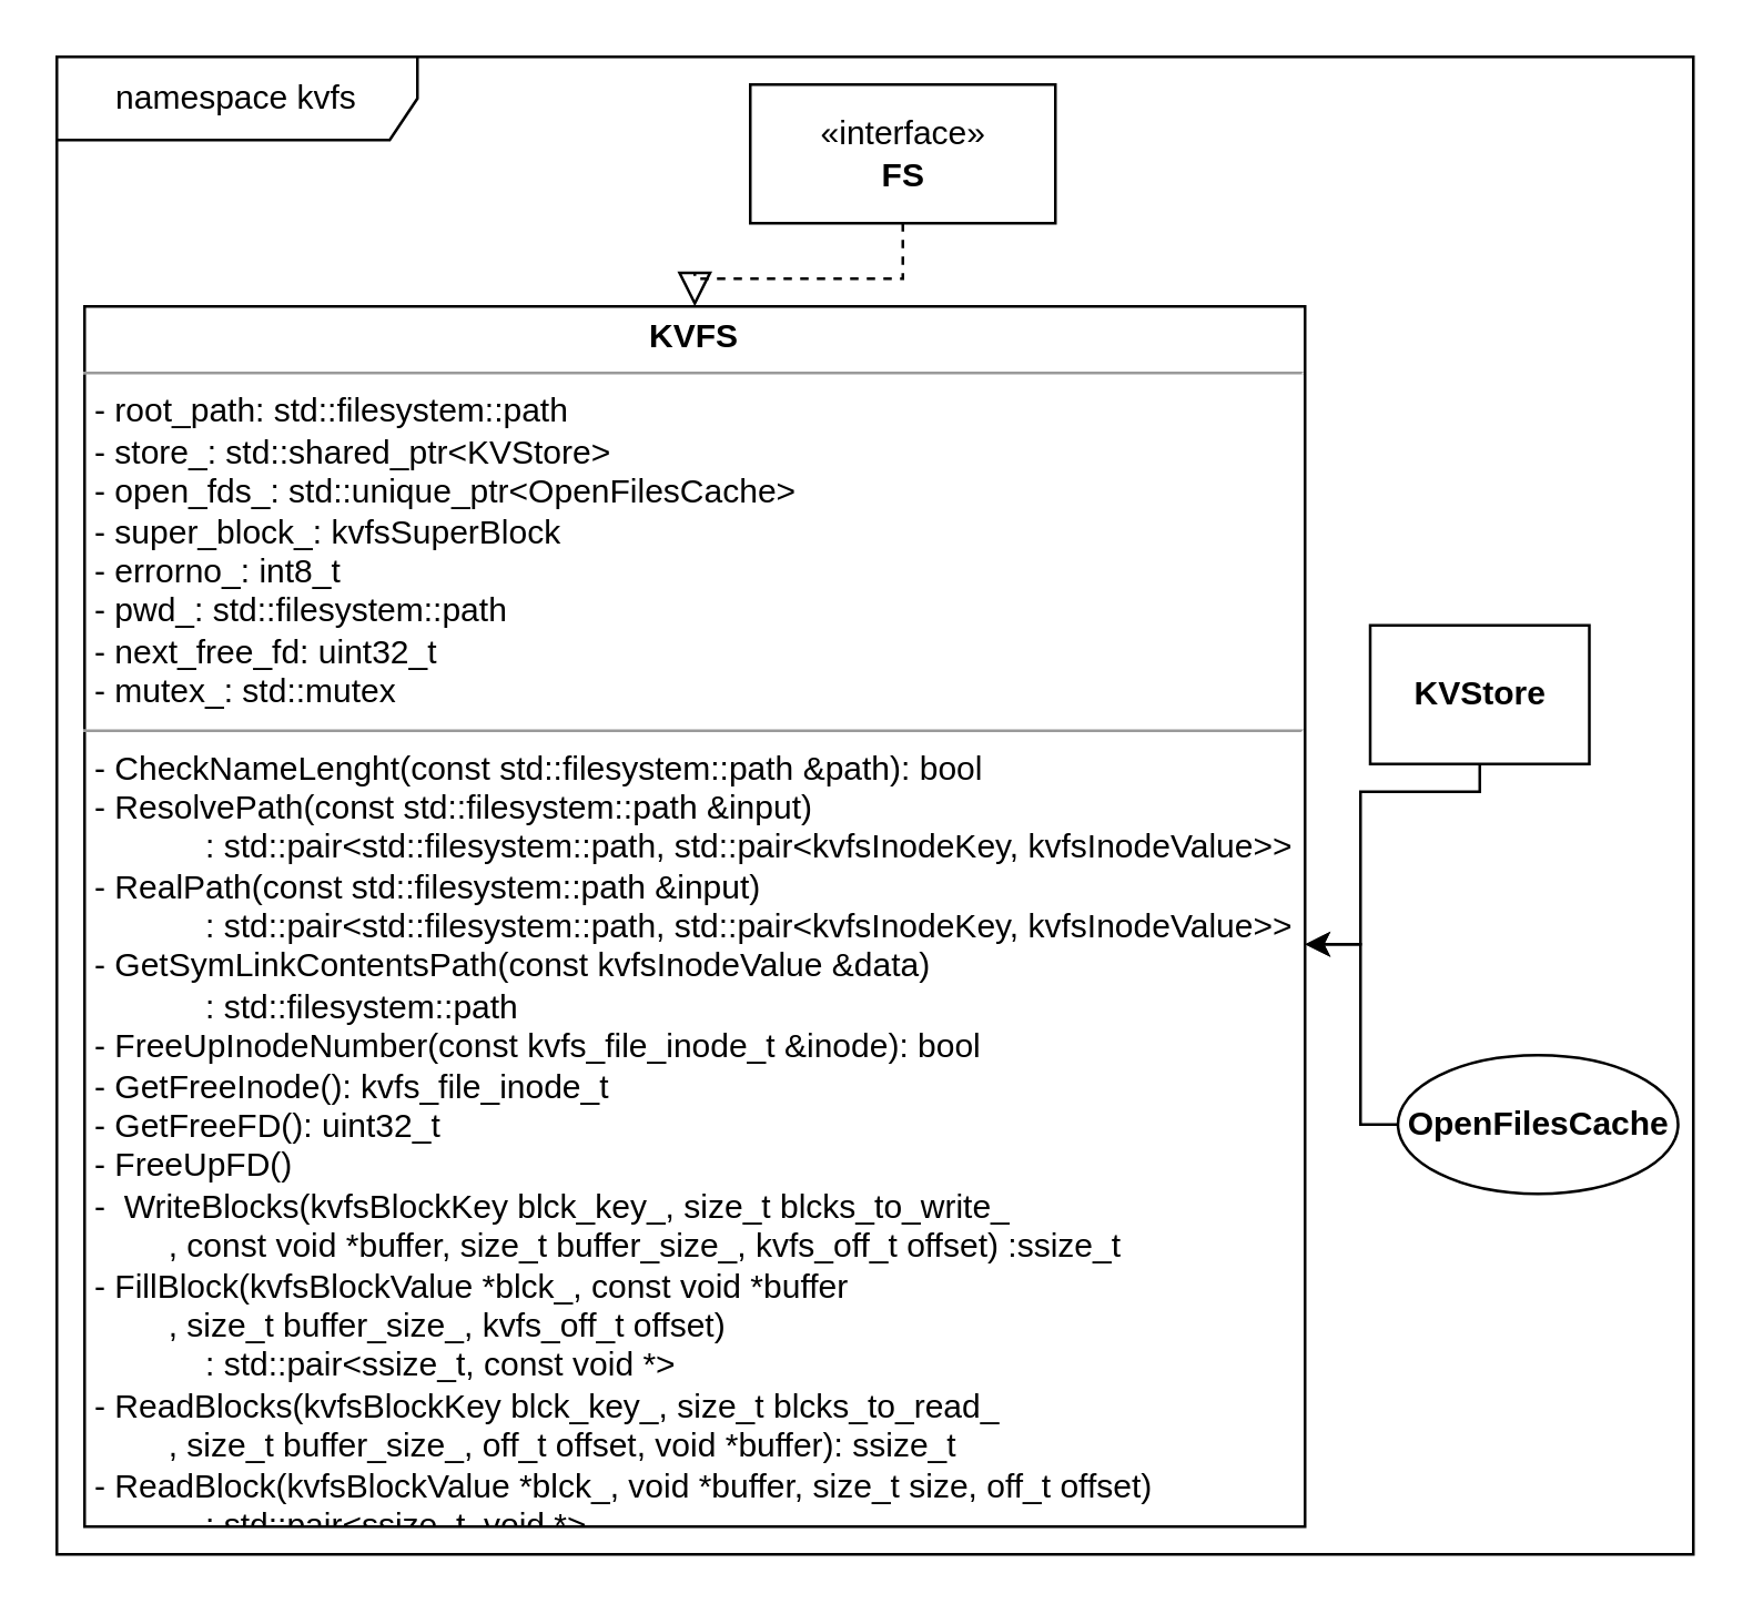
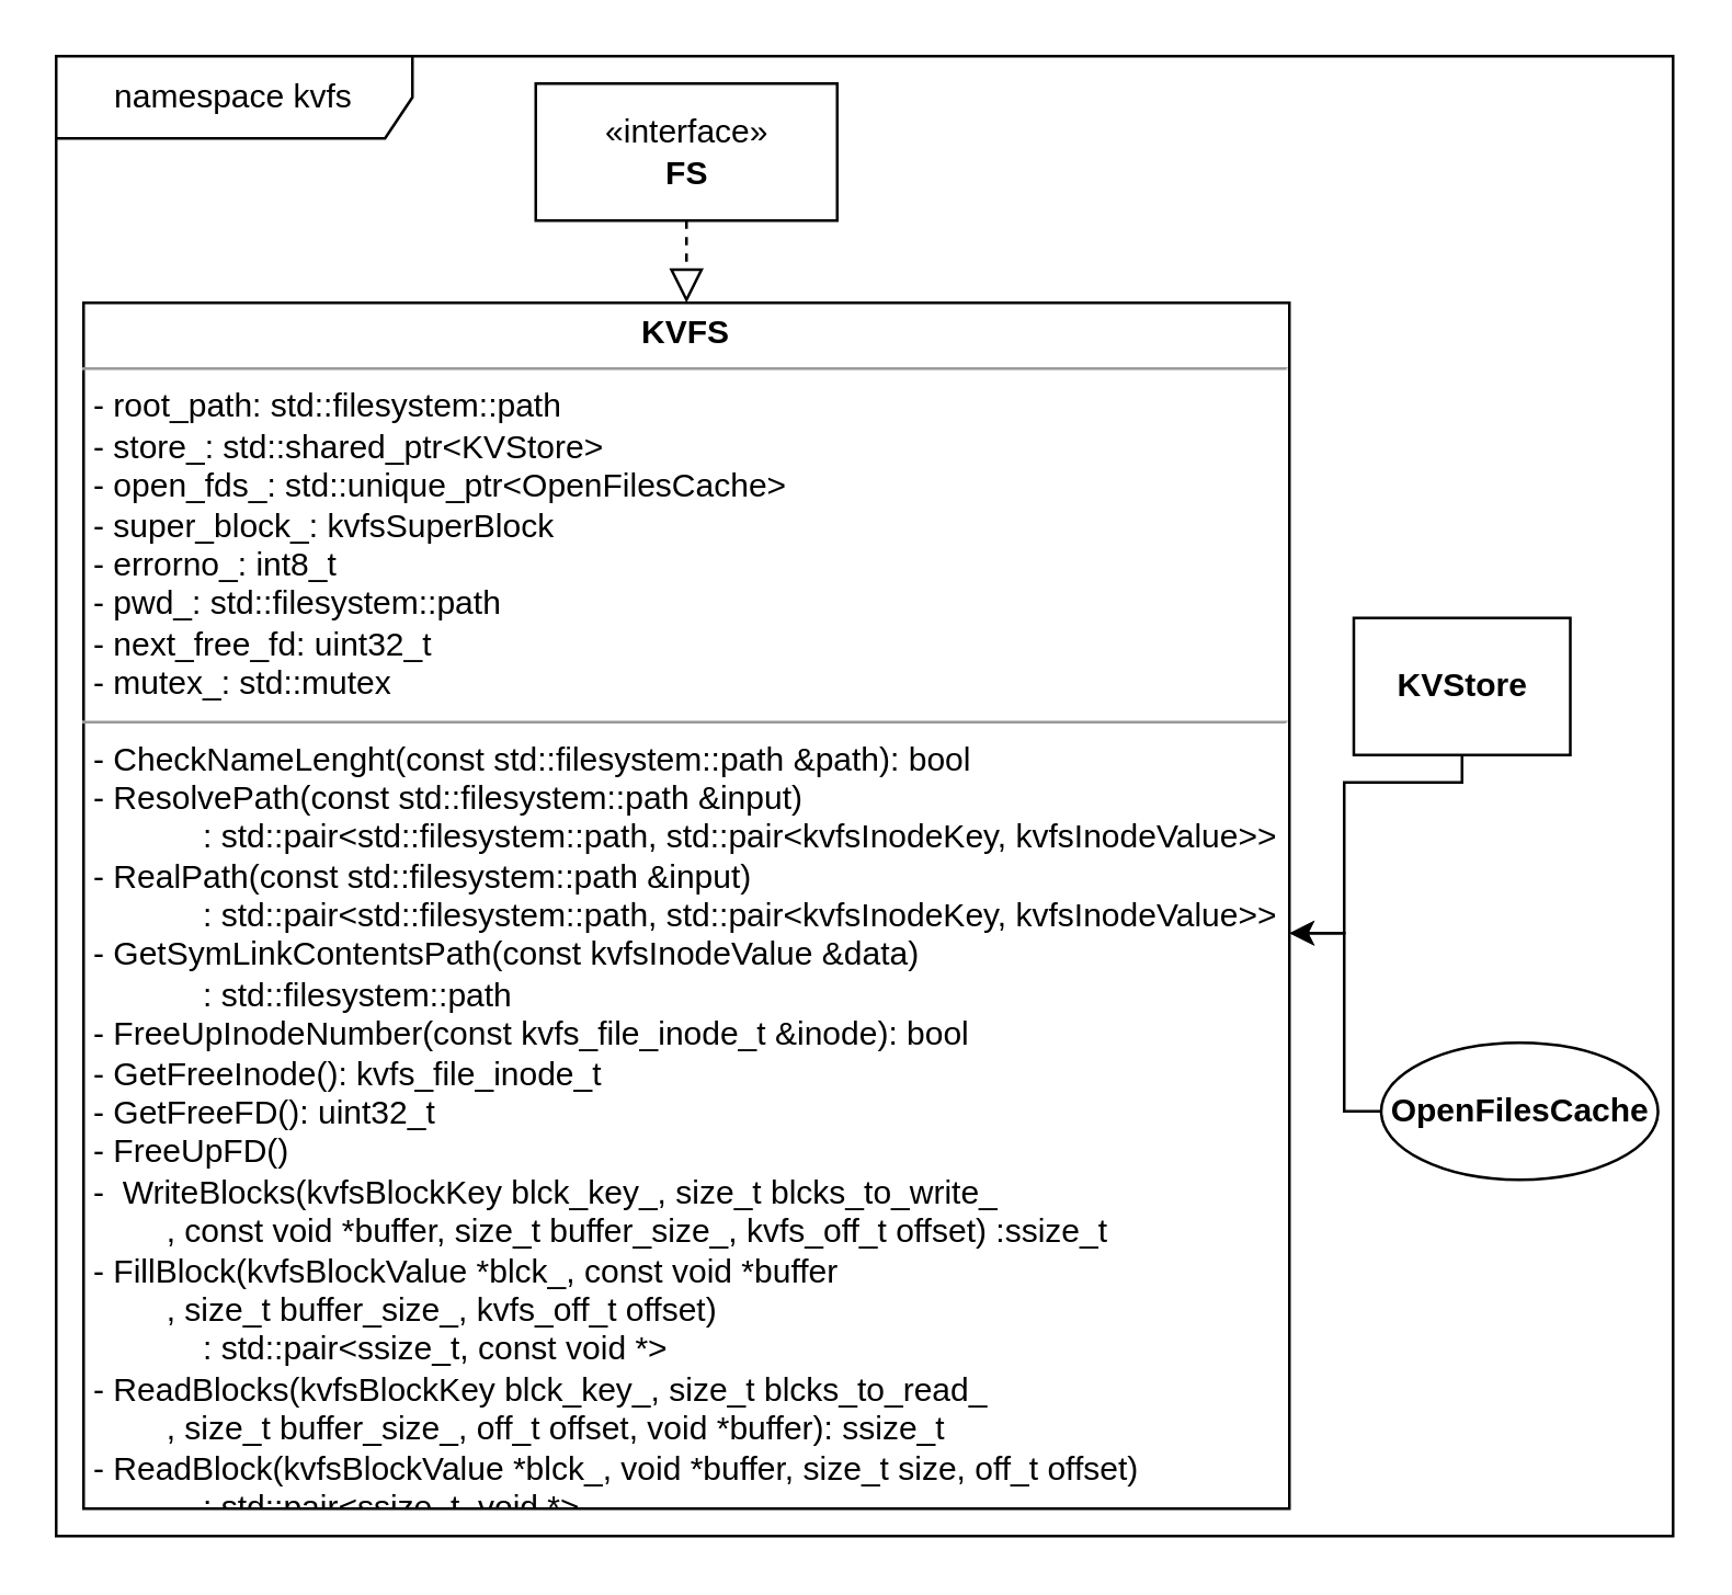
  <mxCell id="0" />
  <mxCell id="1" parent="0" />
  <mxCell id="2" value="namespace kvfs" style="shape=umlFrame;whiteSpace=wrap;html=1;width=130;height=30;" parent="1" vertex="1"><mxGeometry x="20" y="20" width="590" height="540" as="geometry" /></mxCell>
  <mxCell id="3" style="edgeStyle=orthogonalEdgeStyle;rounded=0;orthogonalLoop=1;jettySize=auto;html=1;exitX=0.5;exitY=1;exitDx=0;exitDy=0;entryX=0.5;entryY=0;entryDx=0;entryDy=0;dashed=1;endArrow=block;endFill=0;startSize=6;endSize=10;" parent="1" source="5" target="4" edge="1"><mxGeometry relative="1" as="geometry"><mxPoint x="210" y="55" as="sourcePoint" /></mxGeometry></mxCell>
  <mxCell id="4" value="&lt;p style=&quot;text-align: center ; margin: 4px 0px 0px&quot;&gt;&lt;b&gt;KVFS&lt;/b&gt;&lt;/p&gt;&lt;hr size=&quot;1&quot; style=&quot;text-align: justify&quot;&gt;&lt;p style=&quot;text-align: justify ; margin: 0px 0px 0px 4px&quot;&gt;- root_path: std::filesystem::path&lt;/p&gt;&lt;p style=&quot;text-align: justify ; margin: 0px 0px 0px 4px&quot;&gt;- store_: std::shared_ptr&amp;lt;KVStore&amp;gt;&lt;/p&gt;&lt;p style=&quot;text-align: justify ; margin: 0px 0px 0px 4px&quot;&gt;- open_fds_: std::unique_ptr&amp;lt;OpenFilesCache&amp;gt;&lt;/p&gt;&lt;p style=&quot;text-align: justify ; margin: 0px 0px 0px 4px&quot;&gt;- super_block_: kvfsSuperBlock&lt;/p&gt;&lt;p style=&quot;text-align: justify ; margin: 0px 0px 0px 4px&quot;&gt;- errorno_: int8_t&lt;/p&gt;&lt;p style=&quot;text-align: justify ; margin: 0px 0px 0px 4px&quot;&gt;- pwd_: std::filesystem::path&lt;/p&gt;&lt;p style=&quot;text-align: justify ; margin: 0px 0px 0px 4px&quot;&gt;- next_free_fd: uint32_t&lt;/p&gt;&lt;p style=&quot;text-align: justify ; margin: 0px 0px 0px 4px&quot;&gt;- mutex_: std::mutex&lt;/p&gt;&lt;hr size=&quot;1&quot; style=&quot;text-align: justify&quot;&gt;&lt;p style=&quot;text-align: justify ; margin: 0px 0px 0px 4px&quot;&gt;&lt;span&gt;- CheckNameLenght&lt;/span&gt;&lt;span&gt;(const std::filesystem::path &amp;amp;path):&amp;nbsp;&lt;/span&gt;&lt;span&gt;bool&lt;/span&gt;&lt;br&gt;&lt;/p&gt;&lt;p style=&quot;text-align: justify ; margin: 0px 0px 0px 4px&quot;&gt;&lt;span&gt;-&amp;nbsp;&lt;/span&gt;&lt;span&gt;ResolvePath(const std::filesystem::path &amp;amp;input)&lt;/span&gt;&lt;/p&gt;&lt;p style=&quot;text-align: justify ; margin: 0px 0px 0px 4px&quot;&gt;&lt;span&gt;&amp;nbsp; &amp;nbsp; &amp;nbsp; &amp;nbsp; &amp;nbsp; &amp;nbsp; :&amp;nbsp;&lt;/span&gt;&lt;span style=&quot;text-align: left&quot;&gt;std::pair&amp;lt;std::filesystem::path, std::pair&amp;lt;kvfsInodeKey, kvfsInodeValue&amp;gt;&amp;gt;&lt;/span&gt;&lt;/p&gt;&lt;p style=&quot;text-align: justify ; margin: 0px 0px 0px 4px&quot;&gt;&lt;span style=&quot;text-align: left&quot;&gt;-&amp;nbsp;&lt;/span&gt;&lt;span style=&quot;text-align: center&quot;&gt;RealPath(const std::filesystem::path &amp;amp;input)&lt;/span&gt;&lt;/p&gt;&lt;p style=&quot;text-align: justify ; margin: 0px 0px 0px 4px&quot;&gt;&lt;span&gt;&amp;nbsp; &amp;nbsp; &amp;nbsp; &amp;nbsp; &amp;nbsp; &amp;nbsp; :&amp;nbsp;&lt;/span&gt;&lt;span&gt;std::pair&amp;lt;std::filesystem::path, std::pair&amp;lt;kvfsInodeKey, kvfsInodeValue&amp;gt;&amp;gt;&lt;/span&gt;&lt;/p&gt;&lt;p style=&quot;text-align: justify ; margin: 0px 0px 0px 4px&quot;&gt;-&amp;nbsp;GetSymLinkContentsPath(const kvfsInodeValue &amp;amp;data)&lt;/p&gt;&lt;p style=&quot;text-align: justify ; margin: 0px 0px 0px 4px&quot;&gt;&amp;nbsp; &amp;nbsp; &amp;nbsp; &amp;nbsp; &amp;nbsp; &amp;nbsp; :&amp;nbsp;std::filesystem::path&lt;/p&gt;&lt;p style=&quot;text-align: justify ; margin: 0px 0px 0px 4px&quot;&gt;-&amp;nbsp;FreeUpInodeNumber(const kvfs_file_inode_t &amp;amp;inode): bool&lt;/p&gt;&lt;p style=&quot;text-align: justify ; margin: 0px 0px 0px 4px&quot;&gt;-&amp;nbsp;GetFreeInode():&amp;nbsp;kvfs_file_inode_t&lt;/p&gt;&lt;p style=&quot;text-align: justify ; margin: 0px 0px 0px 4px&quot;&gt;-&amp;nbsp;GetFreeFD():&amp;nbsp;uint32_t&lt;/p&gt;&lt;p style=&quot;text-align: justify ; margin: 0px 0px 0px 4px&quot;&gt;- FreeUpFD()&lt;/p&gt;&lt;p style=&quot;text-align: justify ; margin: 0px 0px 0px 4px&quot;&gt;-&amp;nbsp;&lt;span&gt;&amp;nbsp;WriteBlocks(kvfsBlockKey blck_key_,&lt;/span&gt;&lt;span style=&quot;text-align: left&quot;&gt;&amp;nbsp;size_t blcks_to_write_&lt;/span&gt;&lt;/p&gt;&lt;p style=&quot;text-align: justify ; margin: 0px 0px 0px 4px&quot;&gt;&lt;span style=&quot;text-align: left&quot;&gt;&amp;nbsp; &amp;nbsp; &amp;nbsp; &amp;nbsp; ,&lt;/span&gt;&lt;span style=&quot;text-align: left&quot;&gt;&amp;nbsp;const void *buffer,&lt;/span&gt;&lt;span style=&quot;text-align: left&quot;&gt;&amp;nbsp;size_t buffer_size_,&lt;/span&gt;&lt;span style=&quot;text-align: left&quot;&gt;&amp;nbsp;kvfs_off_t offset) :&lt;/span&gt;&lt;span style=&quot;text-align: center&quot;&gt;ssize_t&lt;/span&gt;&lt;/p&gt;&lt;p style=&quot;text-align: justify ; margin: 0px 0px 0px 4px&quot;&gt;&lt;span style=&quot;text-align: center&quot;&gt;-&amp;nbsp;&lt;/span&gt;&lt;span&gt;FillBlock(kvfsBlockValue *blck_,&lt;/span&gt;&lt;span style=&quot;text-align: left&quot;&gt;&amp;nbsp;const void *buffer&lt;/span&gt;&lt;/p&gt;&lt;p style=&quot;text-align: justify ; margin: 0px 0px 0px 4px&quot;&gt;&lt;span style=&quot;text-align: left&quot;&gt;&amp;nbsp; &amp;nbsp; &amp;nbsp; &amp;nbsp; ,&lt;/span&gt;&lt;span style=&quot;text-align: left&quot;&gt;&amp;nbsp;size_t buffer_size_,&lt;/span&gt;&lt;span style=&quot;text-align: left&quot;&gt;&amp;nbsp;kvfs_off_t offset)&lt;/span&gt;&lt;/p&gt;&lt;p style=&quot;text-align: justify ; margin: 0px 0px 0px 4px&quot;&gt;&lt;span style=&quot;text-align: left&quot;&gt;&amp;nbsp; &amp;nbsp; &amp;nbsp; &amp;nbsp; &amp;nbsp; &amp;nbsp; :&amp;nbsp;&lt;/span&gt;&lt;span style=&quot;text-align: center&quot;&gt;std::pair&amp;lt;ssize_t, const void *&amp;gt;&lt;/span&gt;&lt;/p&gt;&lt;p style=&quot;text-align: justify ; margin: 0px 0px 0px 4px&quot;&gt;&lt;span style=&quot;text-align: center&quot;&gt;-&amp;nbsp;&lt;/span&gt;&lt;span&gt;ReadBlocks(kvfsBlockKey blck_key_,&lt;/span&gt;&lt;span style=&quot;text-align: left&quot;&gt;&amp;nbsp;size_t blcks_to_read_&lt;/span&gt;&lt;/p&gt;&lt;p style=&quot;text-align: justify ; margin: 0px 0px 0px 4px&quot;&gt;&lt;span style=&quot;text-align: left&quot;&gt;&amp;nbsp; &amp;nbsp; &amp;nbsp; &amp;nbsp; ,&lt;/span&gt;&lt;span style=&quot;text-align: left&quot;&gt;&amp;nbsp;size_t buffer_size_,&lt;/span&gt;&lt;span style=&quot;text-align: left&quot;&gt;&amp;nbsp;off_t offset,&lt;/span&gt;&lt;span style=&quot;text-align: left&quot;&gt;&amp;nbsp;void *buffer):&lt;/span&gt;&lt;span style=&quot;text-align: left&quot;&gt;&amp;nbsp;ssize_t&lt;/span&gt;&lt;/p&gt;&lt;p style=&quot;text-align: justify ; margin: 0px 0px 0px 4px&quot;&gt;&lt;span&gt;- ReadBlock(&lt;/span&gt;&lt;span style=&quot;text-align: center&quot;&gt;kvfsBlockValue *blck_, void *buffer, size_t size, off_t offset&lt;/span&gt;&lt;span style=&quot;text-align: left&quot;&gt;)&lt;/span&gt;&lt;/p&gt;&lt;p style=&quot;text-align: justify ; margin: 0px 0px 0px 4px&quot;&gt;&lt;span style=&quot;text-align: left&quot;&gt;&amp;nbsp; &amp;nbsp; &amp;nbsp; &amp;nbsp; &amp;nbsp; &amp;nbsp; :&amp;nbsp;&lt;/span&gt;&lt;span style=&quot;text-align: center&quot;&gt;std::pair&amp;lt;ssize_t, void *&amp;gt;&lt;/span&gt;&lt;/p&gt;" style="verticalAlign=top;align=left;overflow=fill;fontSize=12;fontFamily=Helvetica;html=1;" parent="1" vertex="1"><mxGeometry x="30" y="110" width="440" height="440" as="geometry" /></mxCell>
- <mxCell id="5" value="«interface»&lt;br&gt;&lt;b&gt;FS&lt;/b&gt;" style="html=1;" parent="1" vertex="1"><mxGeometry x="270" y="30" width="110" height="50" as="geometry" /></mxCell>
+ <mxCell id="5" value="«interface»&lt;br&gt;&lt;b&gt;FS&lt;/b&gt;" style="html=1;" parent="1" vertex="1"><mxGeometry x="195" y="30" width="110" height="50" as="geometry" /></mxCell>
  <mxCell id="6" value="" style="edgeStyle=orthogonalEdgeStyle;rounded=0;orthogonalLoop=1;jettySize=auto;html=1;" parent="1" source="7" target="4" edge="1"><mxGeometry relative="1" as="geometry"><Array as="points"><mxPoint x="490" y="285" /><mxPoint x="490" y="340" /></Array></mxGeometry></mxCell>
  <mxCell id="7" value="&lt;p style=&quot;margin: 0px ; margin-top: 4px ; text-align: center&quot;&gt;&lt;br&gt;&lt;b&gt;KVStore&lt;/b&gt;&lt;/p&gt;" style="verticalAlign=top;align=left;overflow=fill;fontSize=12;fontFamily=Helvetica;html=1;" parent="1" vertex="1"><mxGeometry x="493.5" y="225" width="79" height="50" as="geometry" /></mxCell>
  <mxCell id="8" value="" style="edgeStyle=orthogonalEdgeStyle;rounded=0;orthogonalLoop=1;jettySize=auto;html=1;" parent="1" source="9" target="4" edge="1"><mxGeometry relative="1" as="geometry"><Array as="points"><mxPoint x="490" y="405" /><mxPoint x="490" y="340" /></Array></mxGeometry></mxCell>
  <mxCell id="9" value="&lt;p style=&quot;margin: 0px ; margin-top: 4px ; text-align: center&quot;&gt;&lt;br&gt;&lt;b&gt;OpenFilesCache&lt;/b&gt;&lt;/p&gt;" style="ellipse;verticalAlign=top;align=left;overflow=fill;fontSize=12;fontFamily=Helvetica;html=1;" parent="1" vertex="1"><mxGeometry x="503.5" y="380" width="101" height="50" as="geometry" /></mxCell>
